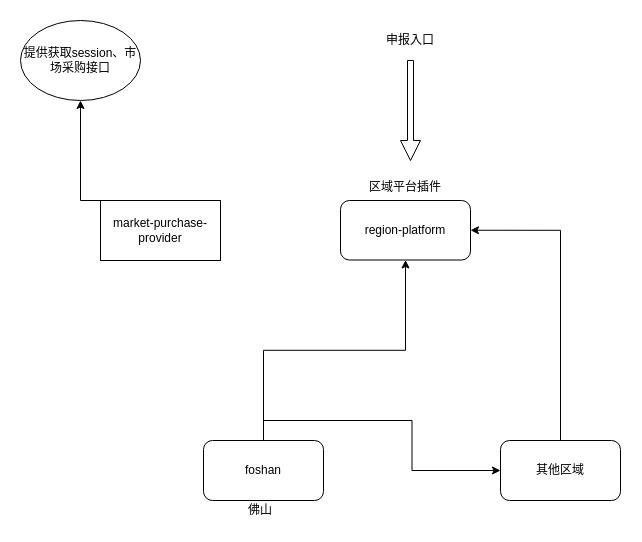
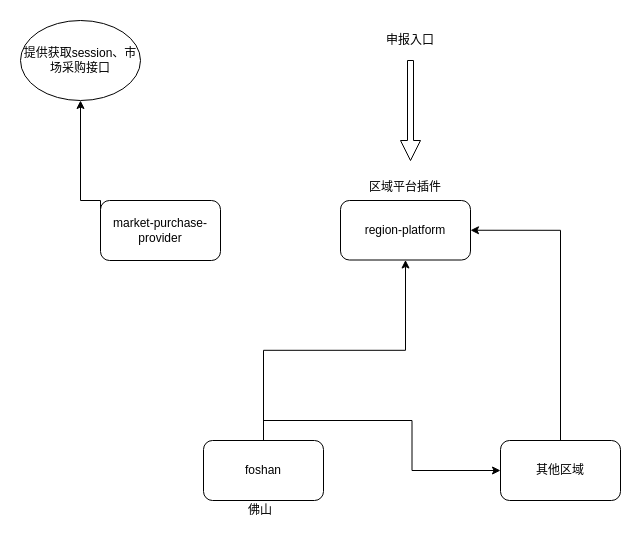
  <mxCell id="0" />
  <mxCell id="1" parent="0" />
  <mxCell id="2" value="region-platform" style="rounded=1;whiteSpace=wrap;html=1;" vertex="1" parent="1"><mxGeometry x="340" y="200" width="130" height="59.5" as="geometry" /></mxCell>
  <mxCell id="3" style="edgeStyle=orthogonalEdgeStyle;rounded=0;orthogonalLoop=1;jettySize=auto;html=1;exitX=0.5;exitY=0;exitDx=0;exitDy=0;" edge="1" parent="1" source="5" target="14"><mxGeometry relative="1" as="geometry" /></mxCell>
  <mxCell id="4" style="edgeStyle=orthogonalEdgeStyle;rounded=0;orthogonalLoop=1;jettySize=auto;html=1;exitX=0.5;exitY=0;exitDx=0;exitDy=0;entryX=0.5;entryY=1;entryDx=0;entryDy=0;" edge="1" parent="1" source="5" target="2"><mxGeometry relative="1" as="geometry" /></mxCell>
  <mxCell id="5" value="foshan" style="rounded=1;whiteSpace=wrap;html=1;" vertex="1" parent="1"><mxGeometry x="203" y="440" width="120" height="60" as="geometry" /></mxCell>
  <mxCell id="6" value="区域平台插件" style="text;html=1;strokeColor=none;fillColor=none;align=center;verticalAlign=middle;whiteSpace=wrap;rounded=0;" vertex="1" parent="1"><mxGeometry x="355" y="177" width="100" height="20" as="geometry" /></mxCell>
  <mxCell id="7" value="佛山" style="text;html=1;strokeColor=none;fillColor=none;align=center;verticalAlign=middle;whiteSpace=wrap;rounded=0;" vertex="1" parent="1"><mxGeometry x="210" y="500" width="100" height="20" as="geometry" /></mxCell>
  <mxCell id="8" style="edgeStyle=orthogonalEdgeStyle;rounded=0;orthogonalLoop=1;jettySize=auto;html=1;exitX=0;exitY=0.5;exitDx=0;exitDy=0;entryX=0.5;entryY=1;entryDx=0;entryDy=0;" edge="1" parent="1" source="9" target="10"><mxGeometry relative="1" as="geometry"><Array as="points"><mxPoint x="100" y="200" /><mxPoint x="80" y="200" /></Array></mxGeometry></mxCell>
- <mxCell id="9" value="market-purchase-provider" style="whiteSpace=wrap;html=1;rounded=0;" vertex="1" parent="1"><mxGeometry x="100" y="200" width="120" height="60" as="geometry" /></mxCell>
+ <mxCell id="9" value="market-purchase-provider" style="rounded=1;whiteSpace=wrap;html=1;" vertex="1" parent="1"><mxGeometry x="100" y="200" width="120" height="60" as="geometry" /></mxCell>
  <mxCell id="10" value="提供获取session、市场采购接口" style="ellipse;whiteSpace=wrap;html=1;" vertex="1" parent="1"><mxGeometry x="20" y="20" width="120" height="80" as="geometry" /></mxCell>
  <mxCell id="11" value="" style="shape=singleArrow;direction=south;whiteSpace=wrap;html=1;" vertex="1" parent="1"><mxGeometry x="400" y="60" width="20" height="100" as="geometry" /></mxCell>
  <mxCell id="12" value="申报入口" style="text;html=1;strokeColor=none;fillColor=none;align=center;verticalAlign=middle;whiteSpace=wrap;rounded=0;" vertex="1" parent="1"><mxGeometry x="360" y="20" width="100" height="40" as="geometry" /></mxCell>
  <mxCell id="13" style="edgeStyle=orthogonalEdgeStyle;rounded=0;orthogonalLoop=1;jettySize=auto;html=1;exitX=0.5;exitY=0;exitDx=0;exitDy=0;entryX=1;entryY=0.5;entryDx=0;entryDy=0;" edge="1" parent="1" source="14" target="2"><mxGeometry relative="1" as="geometry" /></mxCell>
  <mxCell id="14" value="其他区域" style="rounded=1;whiteSpace=wrap;html=1;" vertex="1" parent="1"><mxGeometry x="500" y="440" width="120" height="60" as="geometry" /></mxCell>
